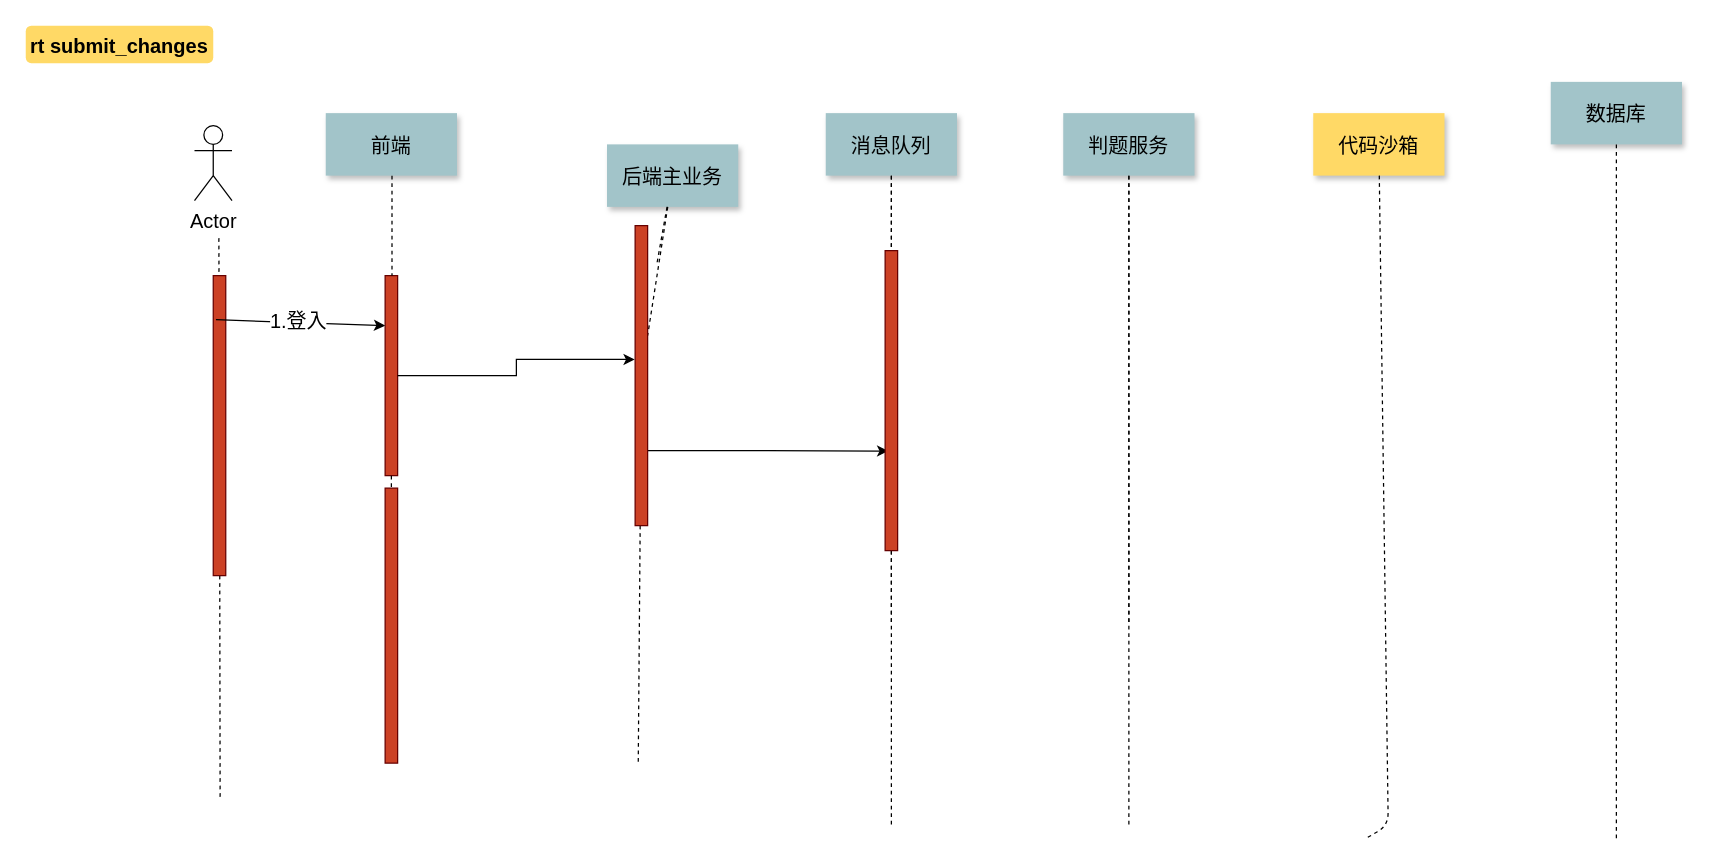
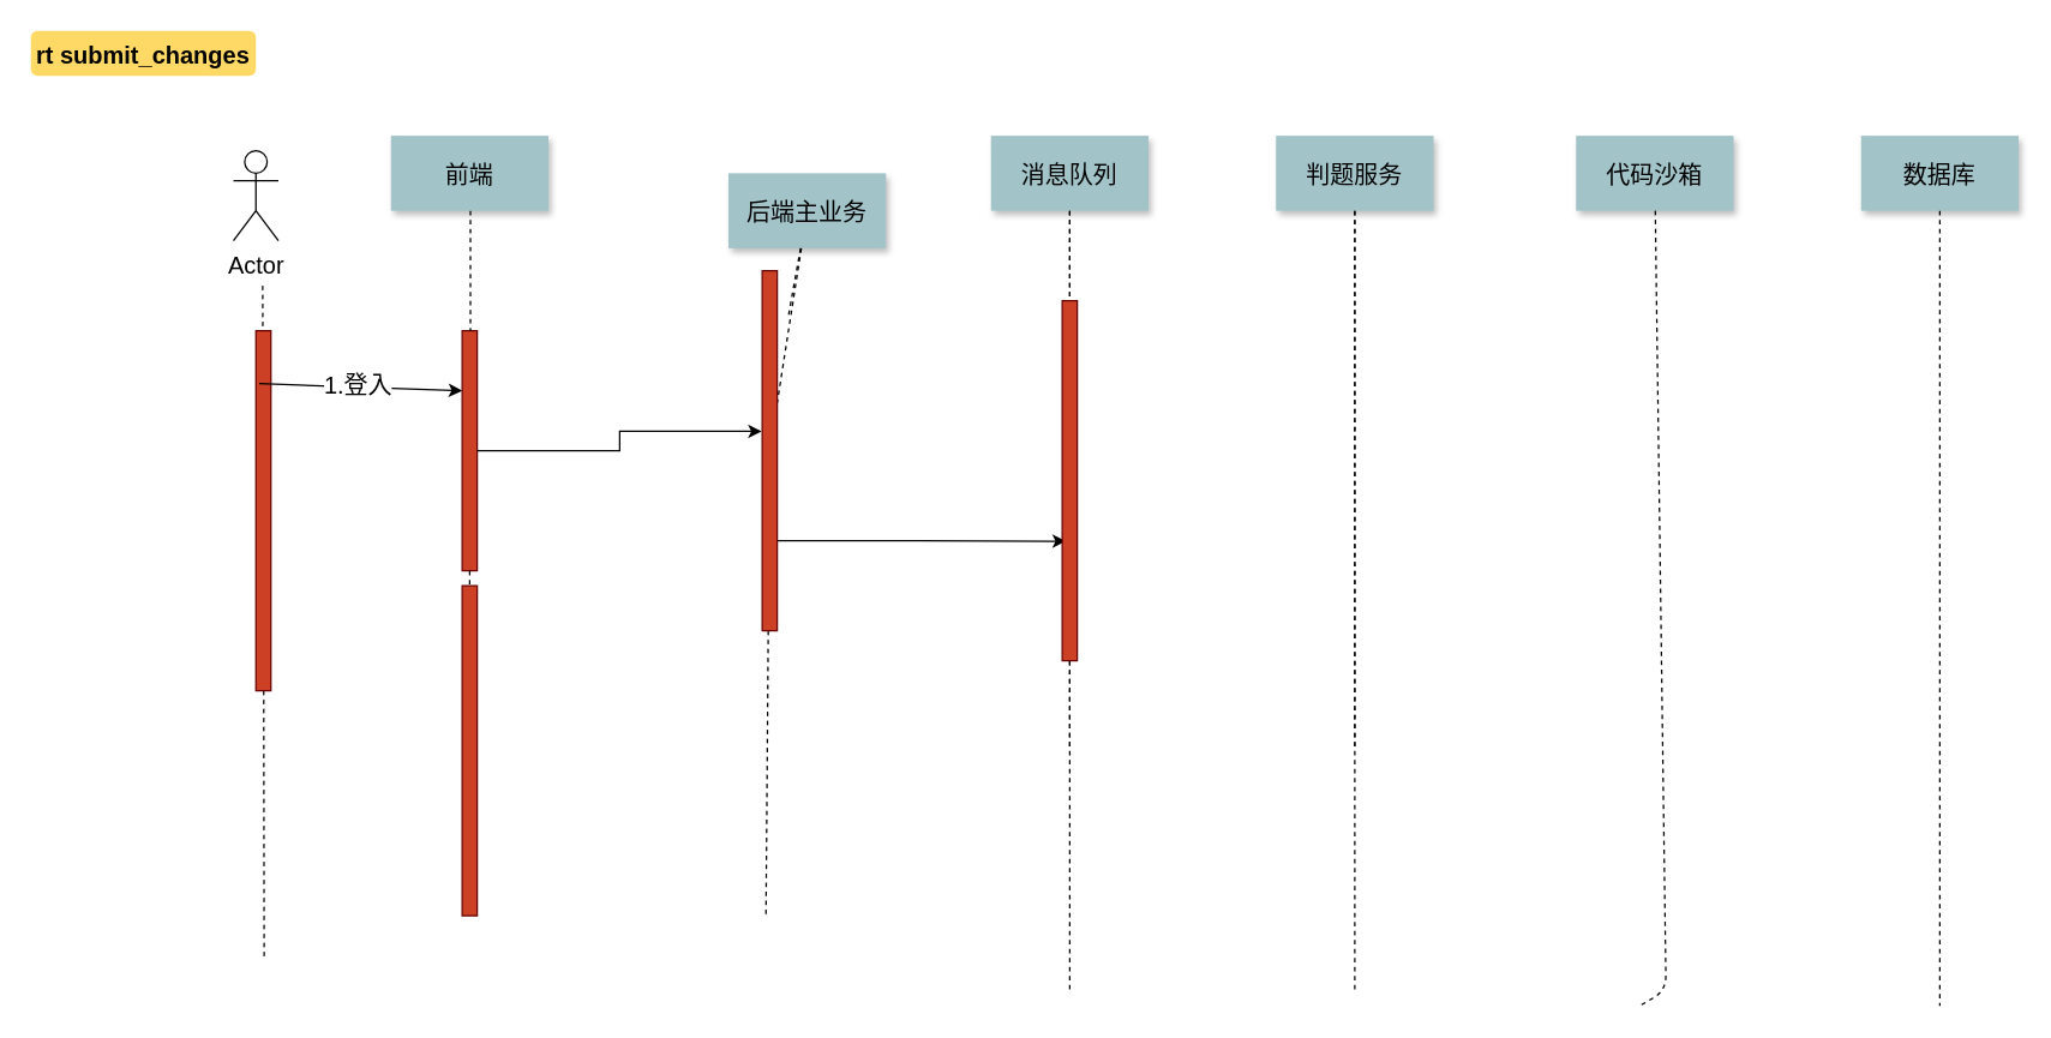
  <mxCell id="0" />
  <mxCell id="1" parent="0" />
  <mxCell id="2" value="" style="fillColor=#CC4125;strokeColor=#660000;fontSize=16;" parent="1" vertex="1"><mxGeometry x="307.5" y="220" width="10" height="160" as="geometry" /></mxCell>
  <mxCell id="3" value="前端" style="shadow=1;fillColor=#A2C4C9;strokeColor=none;fontSize=16;" parent="1" vertex="1"><mxGeometry x="260" y="90" width="105" height="50" as="geometry" /></mxCell>
  <mxCell id="4" value="后端主业务" style="shadow=1;fillColor=#A2C4C9;strokeColor=none;fontSize=16;" parent="1" vertex="1"><mxGeometry x="485" y="115" width="105" height="50" as="geometry" /></mxCell>
  <mxCell id="5" value="" style="edgeStyle=none;endArrow=none;dashed=1;fontSize=16;" parent="1" source="4" edge="1"><mxGeometry x="272.335" y="165" width="100" height="100" as="geometry"><mxPoint x="524.759" y="140" as="sourcePoint" /><mxPoint x="525" y="210" as="targetPoint" /></mxGeometry></mxCell>
  <mxCell id="6" value="判题服务" style="shadow=1;fillColor=#A2C4C9;strokeColor=none;fontSize=16;" parent="1" vertex="1"><mxGeometry x="850" y="90" width="105" height="50" as="geometry" /></mxCell>
  <mxCell id="7" value="" style="edgeStyle=elbowEdgeStyle;elbow=horizontal;endArrow=none;dashed=1;fontSize=16;" parent="1" source="3" target="2" edge="1"><mxGeometry x="230.0" y="310" width="100" height="100" as="geometry"><mxPoint x="337.5" y="440" as="sourcePoint" /><mxPoint x="437.5" y="340" as="targetPoint" /></mxGeometry></mxCell>
  <mxCell id="8" value="" style="fillColor=#CC4125;strokeColor=#660000;fontSize=16;" parent="1" vertex="1"><mxGeometry x="307.5" y="390" width="10" height="220" as="geometry" /></mxCell>
  <mxCell id="9" value="" style="edgeStyle=none;dashed=1;endArrow=none;fontSize=16;" parent="1" source="2" target="8" edge="1"><mxGeometry x="50" y="300" width="100" height="100" as="geometry"><mxPoint x="157.5" y="430" as="sourcePoint" /><mxPoint x="257.5" y="330" as="targetPoint" /></mxGeometry></mxCell>
  <mxCell id="10" value="" style="edgeStyle=none;endArrow=none;dashed=1;fontSize=16;" parent="1" source="6" edge="1"><mxGeometry x="956.571" y="205" width="100" height="100" as="geometry"><mxPoint x="929.236" y="180" as="sourcePoint" /><mxPoint x="902.5" y="498.333" as="targetPoint" /></mxGeometry></mxCell>
- <mxCell id="11" value="代码沙箱" style="shadow=1;fillColor=#ffd966;strokeColor=none;fontSize=16;" parent="1" vertex="1"><mxGeometry x="1050" y="90" width="105" height="50" as="geometry" /></mxCell>
+ <mxCell id="11" value="代码沙箱" style="shadow=1;fillColor=#A2C4C9;strokeColor=none;fontSize=16;" parent="1" vertex="1"><mxGeometry x="1050" y="90" width="105" height="50" as="geometry" /></mxCell>
  <mxCell id="12" value="" style="edgeStyle=none;endArrow=none;dashed=1;fontSize=16;" parent="1" source="11" edge="1"><mxGeometry x="1174.071" y="210" width="100" height="100" as="geometry"><mxPoint x="960" y="145" as="sourcePoint" /><mxPoint x="1092.5" y="670" as="targetPoint" /><Array as="points"><mxPoint x="1110" y="660" /></Array></mxGeometry></mxCell>
  <mxCell id="13" value="rt submit_changes" style="rounded=1;fontStyle=1;fillColor=#FFD966;strokeColor=none;fontSize=16;" parent="1" vertex="1"><mxGeometry x="20" y="20" width="150" height="30" as="geometry" /></mxCell>
  <mxCell id="14" value="" style="edgeStyle=none;endArrow=none;dashed=1;fontSize=16;" edge="1" parent="1" source="17"><mxGeometry x="272.335" y="165" width="100" height="100" as="geometry"><mxPoint x="525.5" y="140" as="sourcePoint" /><mxPoint x="510" y="610" as="targetPoint" /></mxGeometry></mxCell>
  <mxCell id="15" value="" style="edgeStyle=none;endArrow=none;dashed=1;fontSize=16;" edge="1" parent="1" source="4" target="17"><mxGeometry x="272.335" y="165" width="100" height="100" as="geometry"><mxPoint x="525.5" y="140" as="sourcePoint" /><mxPoint x="527.5" y="620" as="targetPoint" /></mxGeometry></mxCell>
  <mxCell id="16" style="edgeStyle=orthogonalEdgeStyle;rounded=0;orthogonalLoop=1;jettySize=auto;html=1;exitX=1;exitY=0.75;exitDx=0;exitDy=0;" edge="1" parent="1" source="17"><mxGeometry relative="1" as="geometry"><mxPoint x="710" y="360.333" as="targetPoint" /></mxGeometry></mxCell>
  <mxCell id="17" value="" style="fillColor=#CC4125;strokeColor=#660000;fontSize=16;" vertex="1" parent="1"><mxGeometry x="507.5" y="180" width="10" height="240" as="geometry" /></mxCell>
  <mxCell id="18" value="Actor" style="shape=umlActor;verticalLabelPosition=bottom;verticalAlign=top;html=1;fontSize=16;" vertex="1" parent="1"><mxGeometry x="155" y="100" width="30" height="60" as="geometry" /></mxCell>
  <mxCell id="19" value="" style="edgeStyle=none;endArrow=none;dashed=1;fontSize=16;" edge="1" parent="1" source="6"><mxGeometry x="956.571" y="205" width="100" height="100" as="geometry"><mxPoint x="902.5" y="140" as="sourcePoint" /><mxPoint x="902.5" y="660" as="targetPoint" /></mxGeometry></mxCell>
  <mxCell id="20" value="" style="edgeStyle=none;endArrow=none;dashed=1;fontSize=16;" edge="1" source="22" parent="1"><mxGeometry x="272.335" y="165" width="100" height="100" as="geometry"><mxPoint x="174.504" y="190" as="sourcePoint" /><mxPoint x="175.5" y="640" as="targetPoint" /></mxGeometry></mxCell>
  <mxCell id="21" value="" style="edgeStyle=none;endArrow=none;dashed=1;fontSize=16;" edge="1" parent="1" target="22"><mxGeometry x="272.335" y="165" width="100" height="100" as="geometry"><mxPoint x="174.504" y="190" as="sourcePoint" /><mxPoint x="175.5" y="640" as="targetPoint" /></mxGeometry></mxCell>
  <mxCell id="22" value="" style="fillColor=#CC4125;strokeColor=#660000;fontSize=16;" vertex="1" parent="1"><mxGeometry x="170" y="220" width="10" height="240" as="geometry" /></mxCell>
  <mxCell id="23" value="" style="endArrow=classic;html=1;rounded=0;entryX=0;entryY=0.25;entryDx=0;entryDy=0;exitX=0.217;exitY=0.147;exitDx=0;exitDy=0;exitPerimeter=0;fontSize=16;" edge="1" parent="1" source="22" target="2"><mxGeometry width="50" height="50" relative="1" as="geometry"><mxPoint x="180" y="250" as="sourcePoint" /><mxPoint x="230" y="200" as="targetPoint" /></mxGeometry></mxCell>
  <mxCell id="24" value="&lt;font style=&quot;font-size: 16px;&quot;&gt;1.登入&lt;/font&gt;" style="edgeLabel;html=1;align=center;verticalAlign=middle;resizable=0;points=[];fontSize=16;" vertex="1" connectable="0" parent="23"><mxGeometry x="-0.039" y="2" relative="1" as="geometry"><mxPoint as="offset" /></mxGeometry></mxCell>
- <mxCell id="25" value="数据库" style="shadow=1;fillColor=#A2C4C9;strokeColor=none;fontSize=16;" vertex="1" parent="1"><mxGeometry x="1240" y="65" width="105" height="50" as="geometry" /></mxCell>
+ <mxCell id="25" value="数据库" style="shadow=1;fillColor=#A2C4C9;strokeColor=none;fontSize=16;" vertex="1" parent="1"><mxGeometry x="1240" y="90" width="105" height="50" as="geometry" /></mxCell>
  <mxCell id="26" value="" style="edgeStyle=none;endArrow=none;dashed=1;fontSize=16;" edge="1" source="25" parent="1"><mxGeometry x="1174.071" y="210" width="100" height="100" as="geometry"><mxPoint x="1160" y="145" as="sourcePoint" /><mxPoint x="1292.5" y="670" as="targetPoint" /></mxGeometry></mxCell>
  <mxCell id="27" value="消息队列" style="shadow=1;fillColor=#A2C4C9;strokeColor=none;fontSize=16;" vertex="1" parent="1"><mxGeometry x="660" y="90" width="105" height="50" as="geometry" /></mxCell>
  <mxCell id="28" value="" style="edgeStyle=none;endArrow=none;dashed=1;fontSize=16;" edge="1" source="27" parent="1"><mxGeometry x="956.571" y="205" width="100" height="100" as="geometry"><mxPoint x="739.236" y="180" as="sourcePoint" /><mxPoint x="712.5" y="498.333" as="targetPoint" /></mxGeometry></mxCell>
  <mxCell id="29" value="" style="edgeStyle=none;endArrow=none;dashed=1;fontSize=16;" edge="1" source="27" parent="1"><mxGeometry x="956.571" y="205" width="100" height="100" as="geometry"><mxPoint x="712.5" y="140" as="sourcePoint" /><mxPoint x="712.5" y="660" as="targetPoint" /></mxGeometry></mxCell>
  <mxCell id="30" style="edgeStyle=orthogonalEdgeStyle;rounded=0;orthogonalLoop=1;jettySize=auto;html=1;entryX=-0.033;entryY=0.446;entryDx=0;entryDy=0;entryPerimeter=0;" edge="1" parent="1" source="2" target="17"><mxGeometry relative="1" as="geometry" /></mxCell>
  <mxCell id="31" value="" style="fillColor=#CC4125;strokeColor=#660000;fontSize=16;" vertex="1" parent="1"><mxGeometry x="707.5" y="200" width="10" height="240" as="geometry" /></mxCell>
